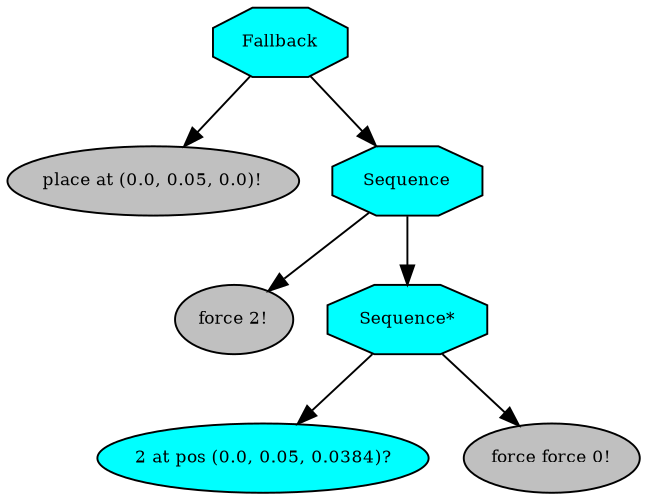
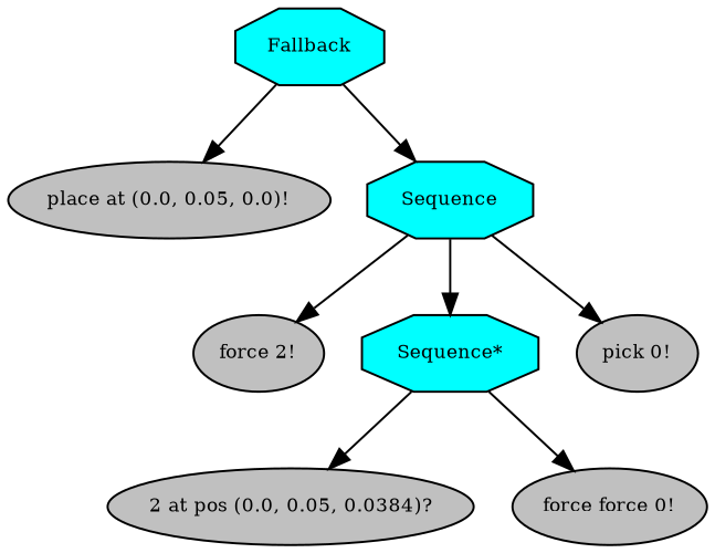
  digraph {
    fontname="times-roman"
    ordering=out
    node [fillcolor=gray fontcolor=black fontname="times-roman" fontsize=9 shape=ellipse style=filled]
    edge [fontname="times-roman"]
    n1 [fillcolor=cyan label=Fallback shape=octagon]
    n2 [label="place at (0.0, 0.05, 0.0)!"]
    n3 [fillcolor=cyan label=Sequence shape=octagon]
    n4 [label="force 2!"]
    n5 [fillcolor=cyan label="Sequence*" shape=octagon]
-   n7 [fillcolor=cyan label="2 at pos (0.0, 0.05, 0.0384)?"]
+   n6 [label="pick 0!"]
+   n7 [label="2 at pos (0.0, 0.05, 0.0384)?"]
    n8 [label="force force 0!"]
    n1 -> n2
    n1 -> n3
    n3 -> n4
    n3 -> n5
+   n3 -> n6
    n5 -> n7
    n5 -> n8
  }
